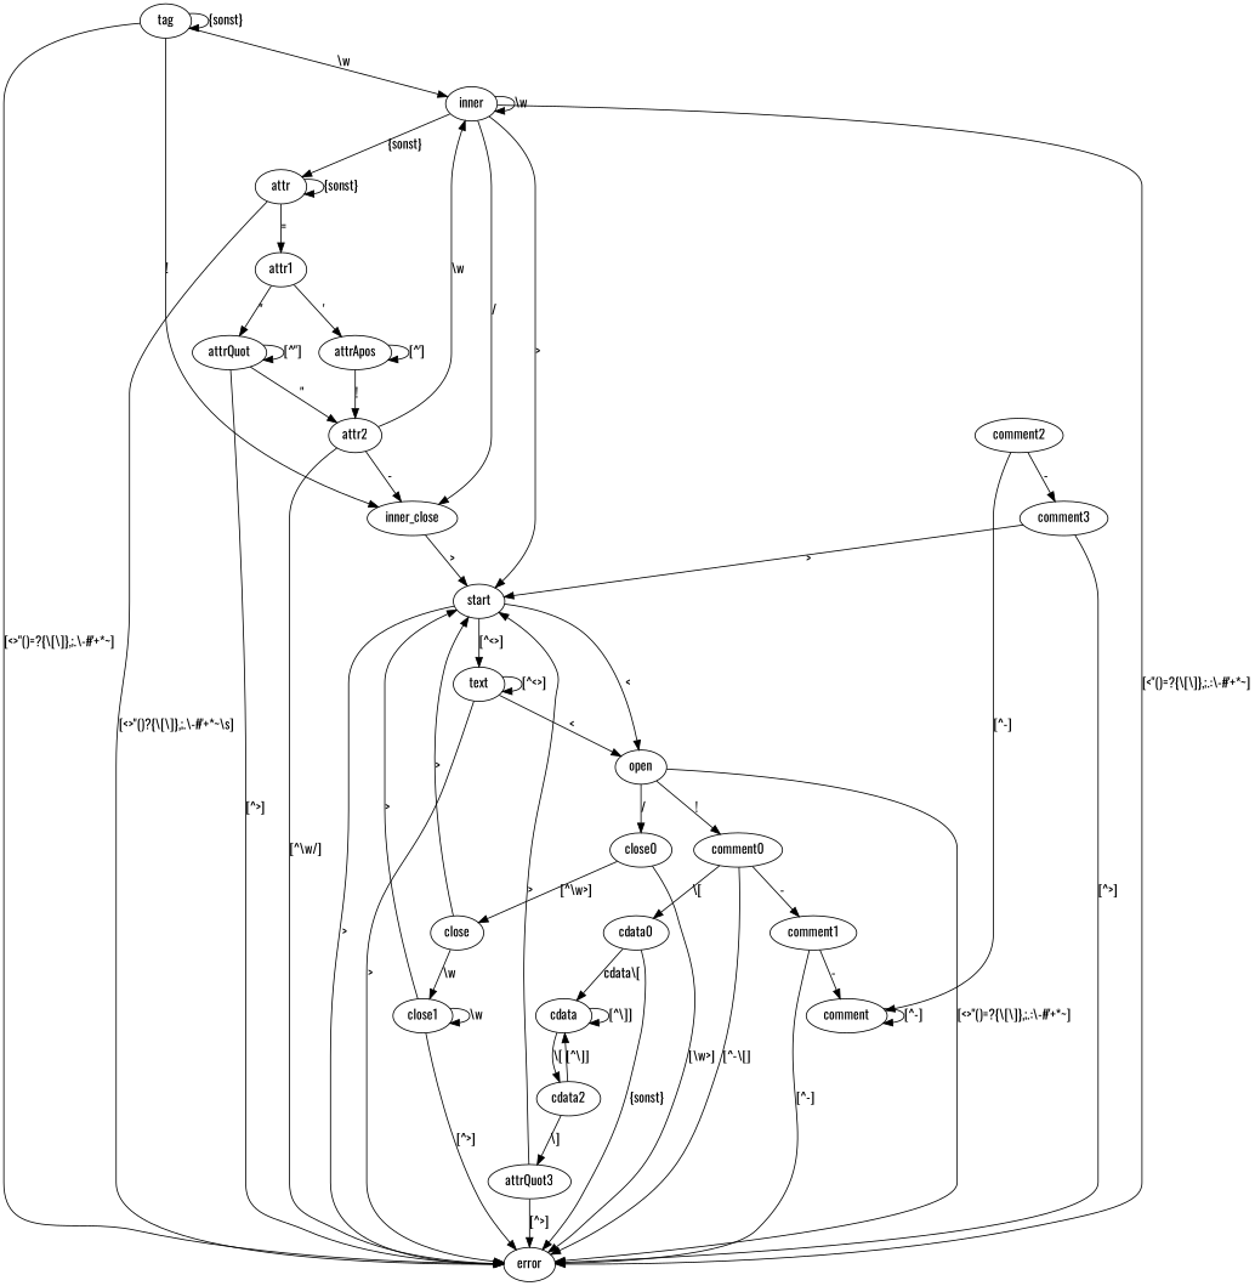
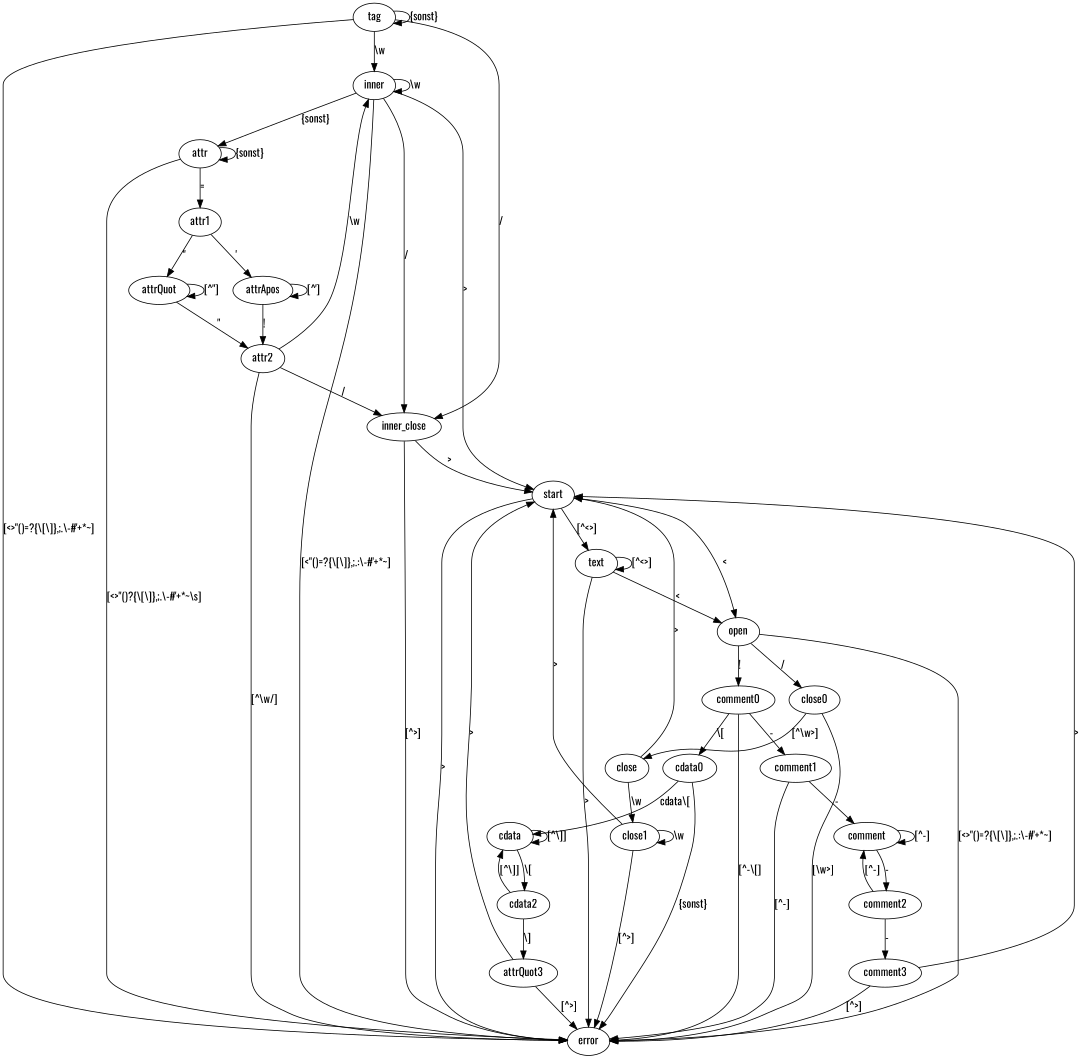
  digraph {
    fontname=Oswald
    node [fontname=Oswald]
    edge [fontname=Oswald]
    start
    open
    error
    text
    comment0
    close0
    comment1
    n8 [label=cdata0]
    close
    tag
    inner
    inner_close
    comment
    cdata
    comment2
    comment3
    cdata2
    n18 [label=attrQuot3]
    close1
    attr
    attr1
    attrQuot
    attrApos
    attr2
    start -> open [label="<"]
    start -> error [label=">"]
    start -> text [label="[^<>]"]
    open -> error [label="[<>\"()=?{\\[\\]},;.:\\-#'+*~]"]
    open -> comment0 [label="!"]
    open -> close0 [label="/"]
    text -> open [label="<"]
    text -> error [label=">"]
    text -> text [label="[^<>]"]
    comment0 -> error [label="[^-\\[]"]
    comment0 -> comment1 [label="-"]
    comment0 -> n8 [label="\\["]
    close0 -> error [label="[\\w>]"]
    close0 -> close [label="[^\\w>]"]
    comment1 -> error [label="[^-]"]
    comment1 -> comment [label="-"]
    n8 -> error [label="{sonst}"]
    n8 -> cdata [label="cdata\\["]
    close -> start [label=">"]
    close -> close1 [label="\\w"]
    tag -> error [label="[<>\"()=?{\\[\\]},;.\\-#'+*~]"]
    tag -> tag [label="{sonst}"]
    tag -> inner [label="\\w"]
-   tag -> inner_close [label="!"]
+   tag -> inner_close [label="/"]
    inner -> start [label=">"]
    inner -> error [label="[<\"()=?{\\[\\]},;.:\\-#'+*~]"]
    inner -> inner [label="\\w"]
    inner -> inner_close [label="/"]
    inner -> attr [label="{sonst}"]
    inner_close -> start [label=">"]
-   attrQuot -> error [label="[^>]"]
+   inner_close -> error [label="[^>]"]
    comment -> comment [label="[^-]"]
+   comment -> comment2 [label="-"]
    cdata -> cdata [label="[^\\]]"]
    cdata -> cdata2 [label="\\["]
    comment2 -> comment [label="[^-]"]
    comment2 -> comment3 [label="-"]
    comment3 -> start [label=">"]
    comment3 -> error [label="[^>]"]
    cdata2 -> cdata [label="[^\\]]"]
    cdata2 -> n18 [label="\\]"]
    n18 -> start [label=">"]
    n18 -> error [label="[^>]"]
    close1 -> start [label=">"]
    close1 -> error [label="[^>]"]
    close1 -> close1 [label="\\w"]
    attr -> error [label="[<>\"()?{\\[\\]},;.\\-#'+*~\\s]"]
    attr -> attr [label="{sonst}"]
    attr -> attr1 [label="="]
    attr1 -> attrQuot [label="\""]
    attr1 -> attrApos [label="'"]
    attrQuot -> attrQuot [label="[^\"]"]
    attrQuot -> attr2 [label="\""]
    attrApos -> attrApos [label="[^']"]
    attrApos -> attr2 [label="!"]
    attr2 -> error [label="[^\\w/]"]
    attr2 -> inner [label="\\w"]
-   attr2 -> inner_close [label="-"]
+   attr2 -> inner_close [label="/"]
  }
